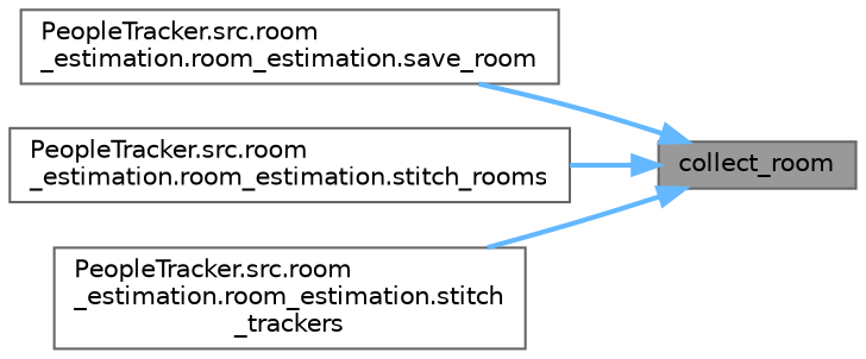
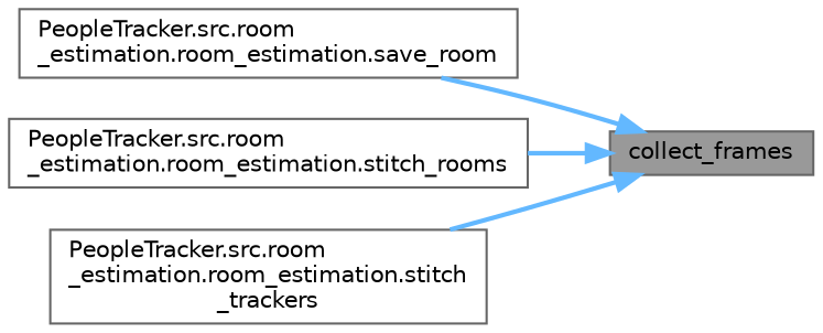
  digraph {
    rankdir=RL
    node [color=grey40 fillcolor=white fontname=Helvetica fontsize=10 shape=box style=filled]
    edge [color=steelblue1 dir=back fontname=Helvetica fontsize=10 labelfontname=Helvetica labelfontsize=10 style=bold]
-   n1 [color=gray40 fillcolor=grey60 fontcolor=black height=0.2 label=collect_room width=0.4]
+   n1 [color=gray40 fillcolor=grey60 fontcolor=black height=0.2 label=collect_frames width=0.4]
    n2 [height=0.2 label="PeopleTracker.src.room\l_estimation.room_estimation.save_room" width=0.4]
    n3 [height=0.2 label="PeopleTracker.src.room\l_estimation.room_estimation.stitch_rooms" width=0.4]
    n4 [height=0.2 label="PeopleTracker.src.room\l_estimation.room_estimation.stitch\l_trackers" width=0.4]
    n1 -> n2
    n1 -> n3
    n1 -> n4
  }
